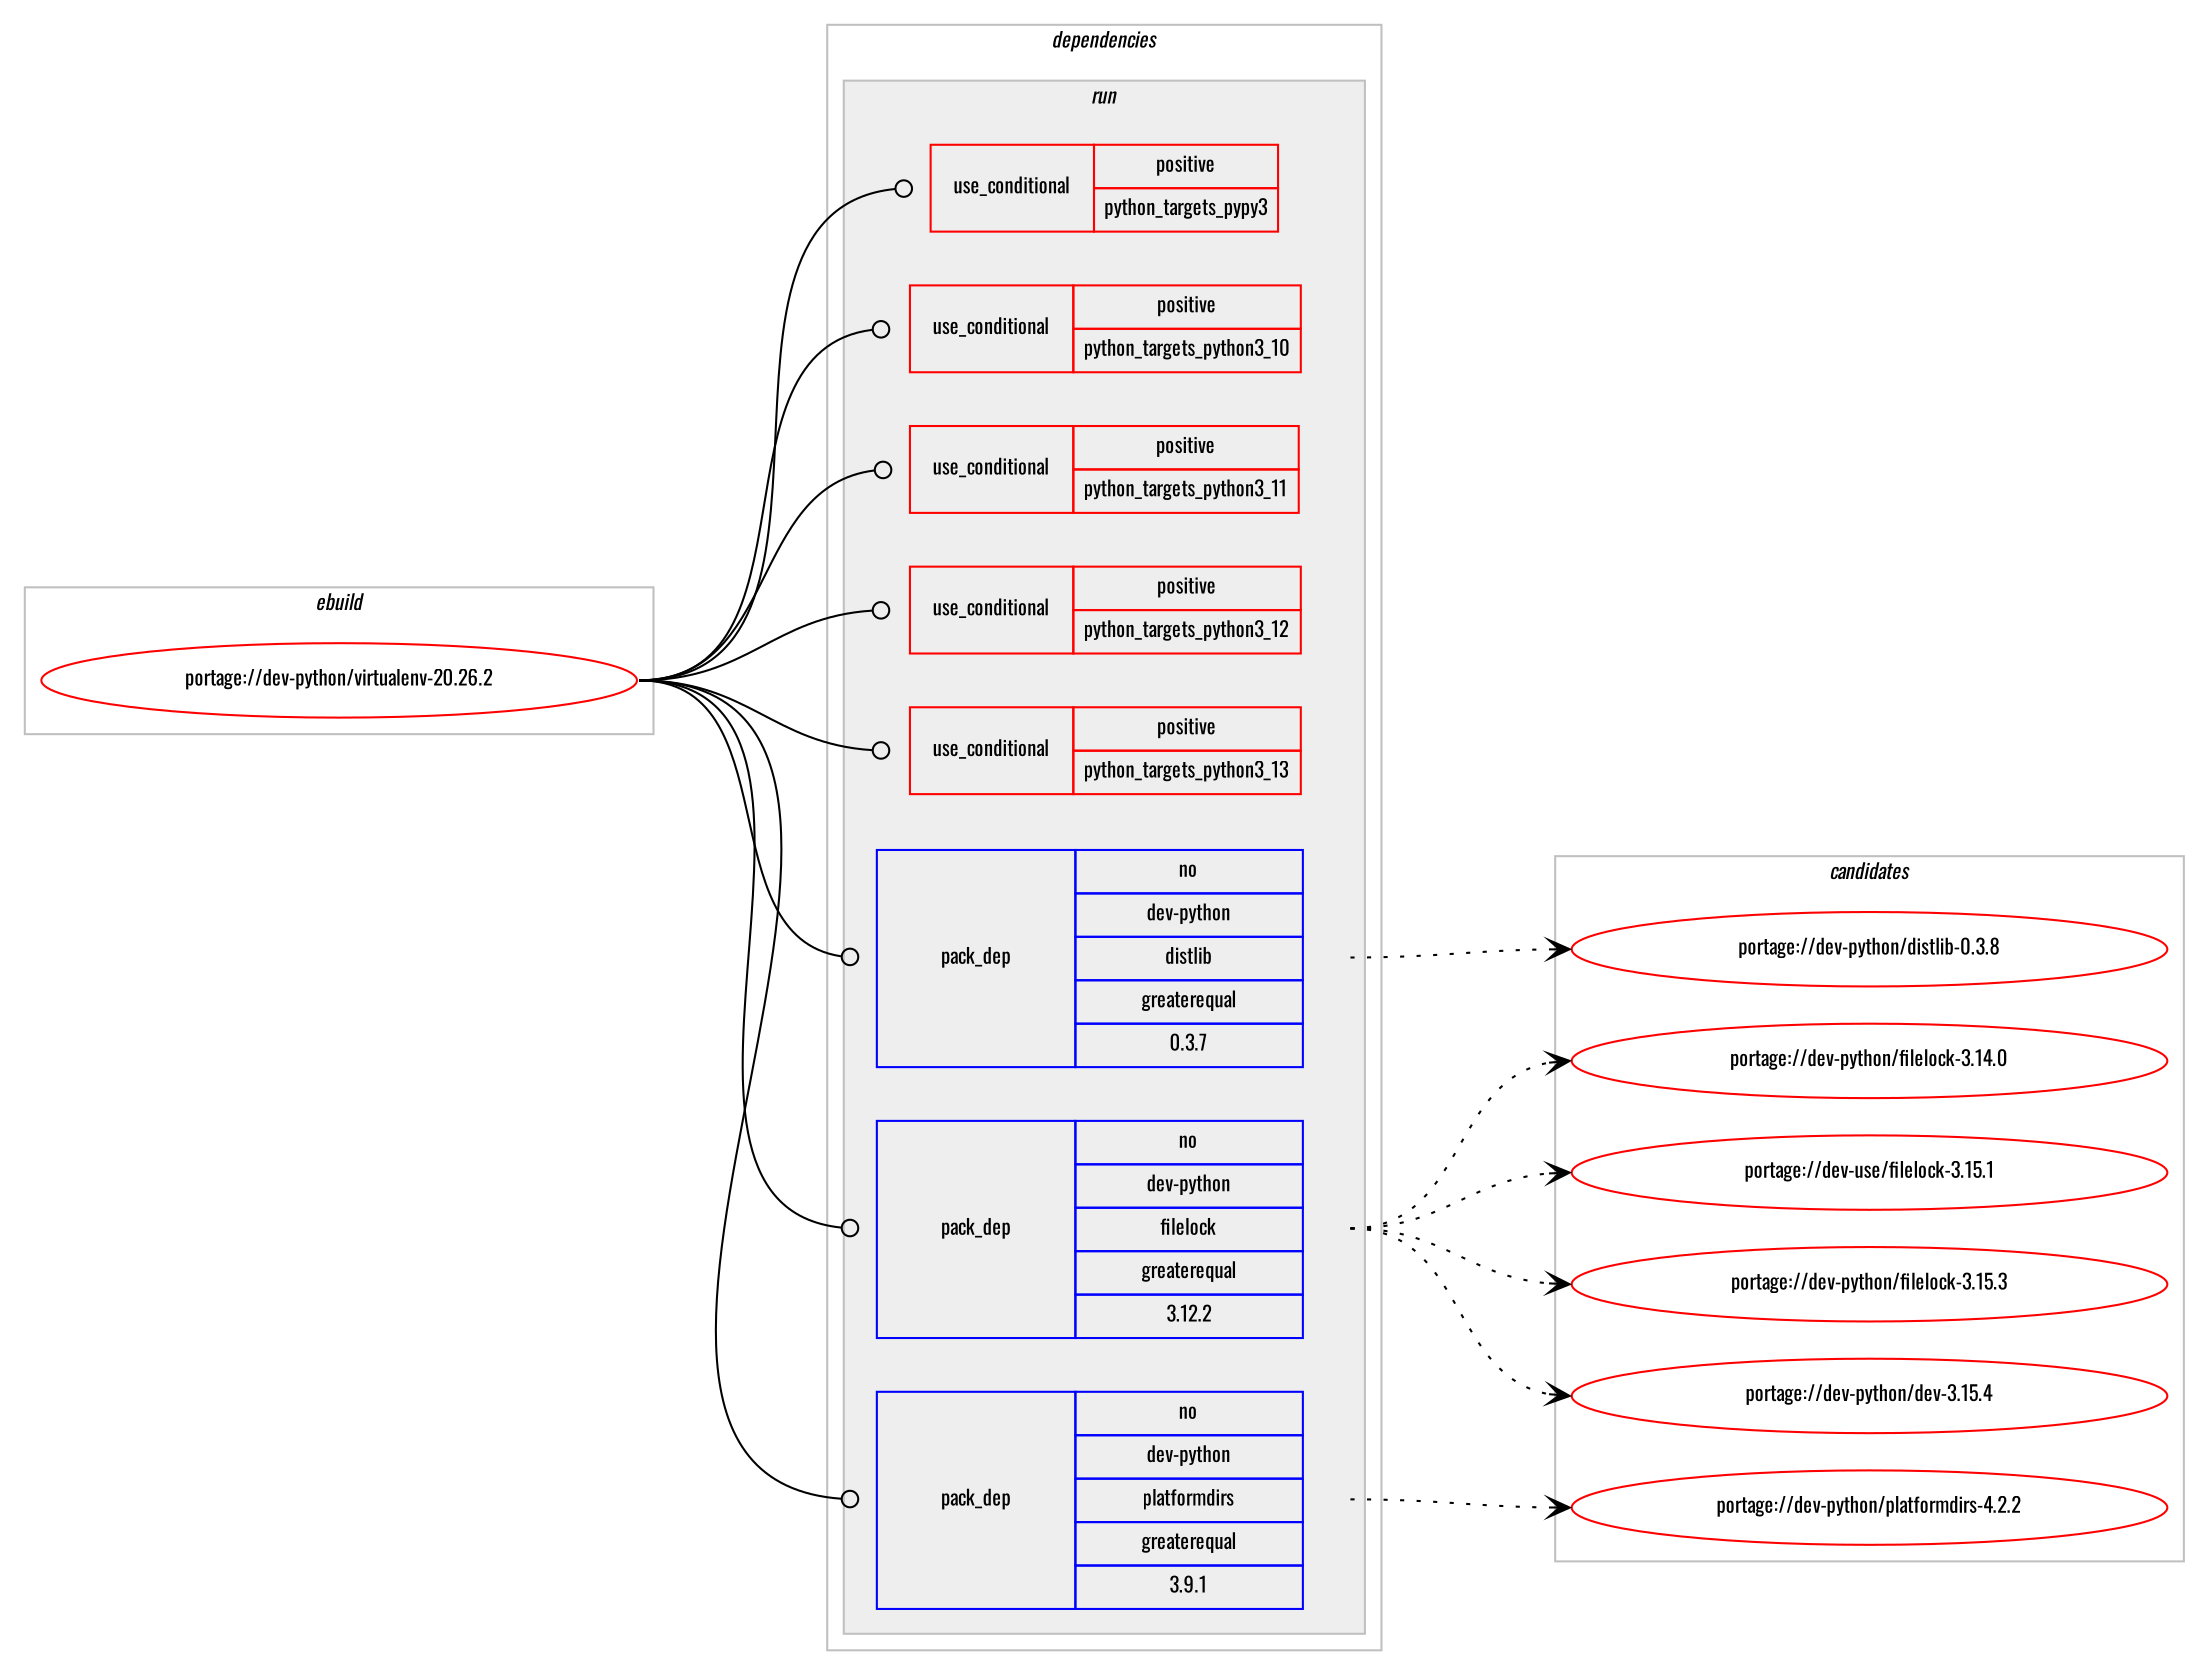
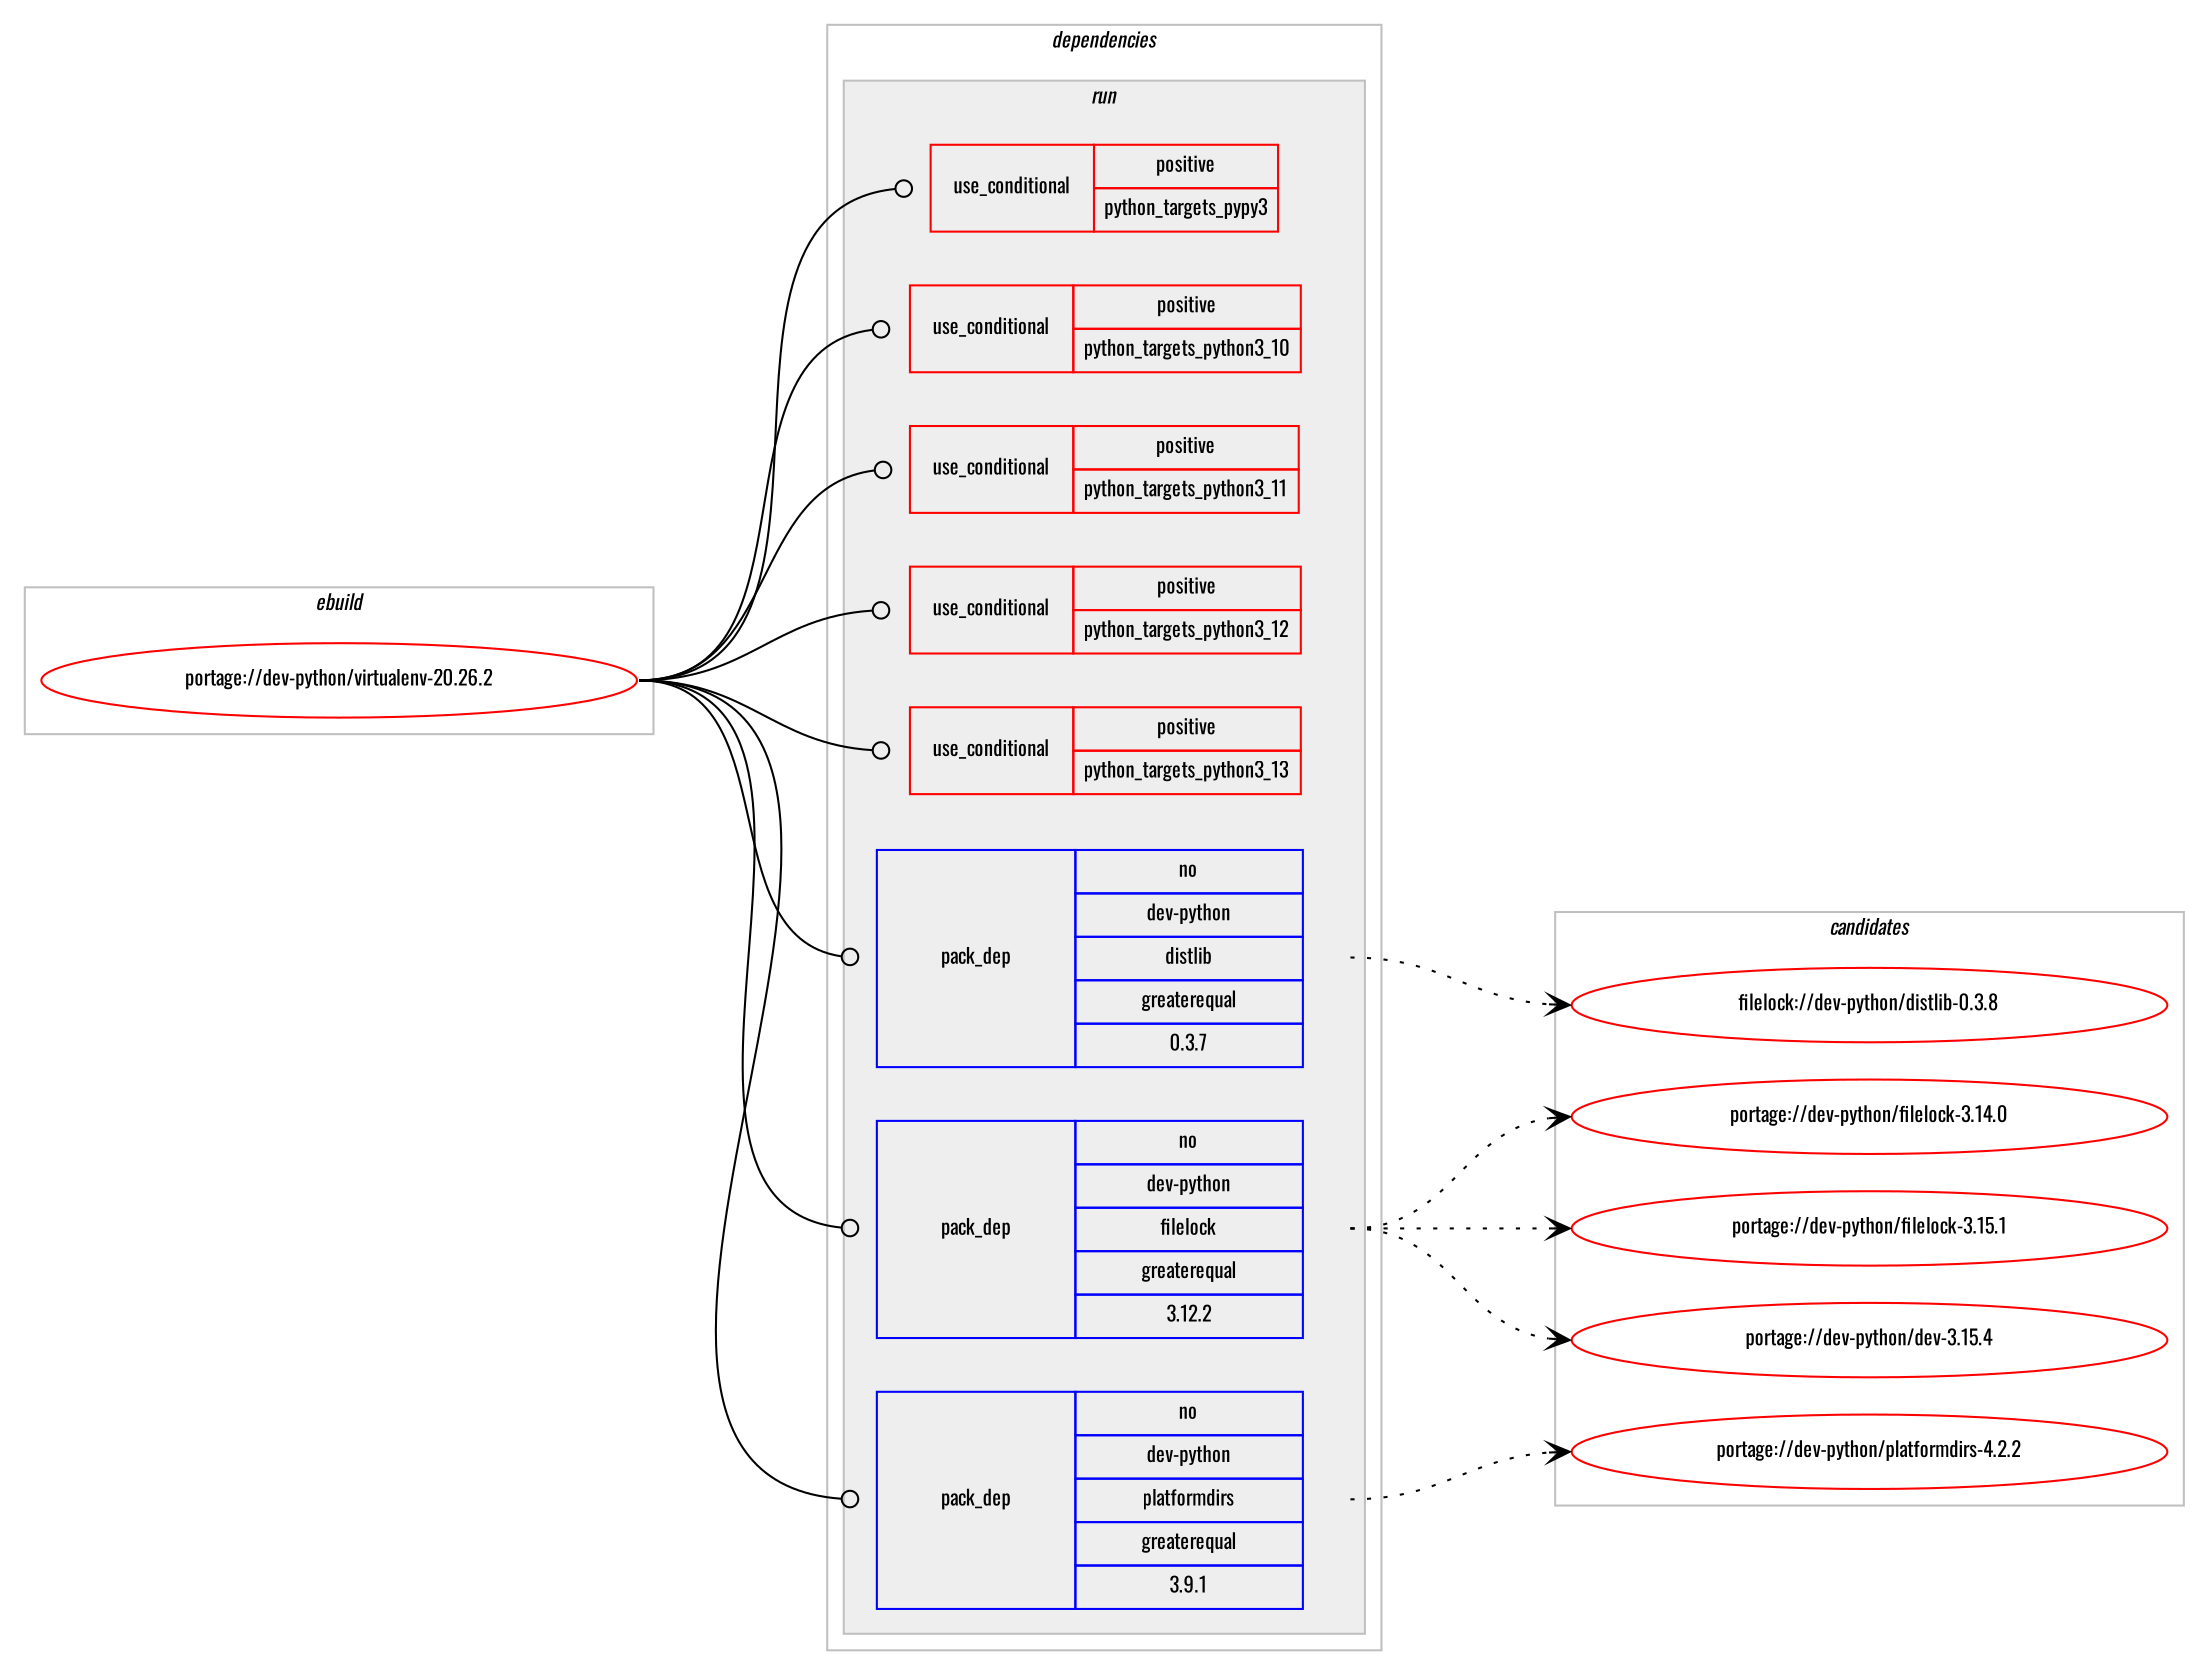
  digraph {
    compound=true
    concentrate=true
    fontname=Oswald
    fontsize=10
    newrank=true
    rankdir=LR
    ranksep=1.5
    node [color=red fontname=Oswald fontsize=10 shape=none]
    edge [arrowhead=odot fontname=Oswald headport=w style=solid tailport=e weight=20]
    n1 [label="portage://dev-python/virtualenv-20.26.2" width=4 shape=""]
    n2 [label=<<TABLE BORDER="0" CELLBORDER="1" CELLSPACING="0" CELLPADDING="4"><TR><TD ROWSPAN="3" CELLPADDING="10">use_conditional</TD></TR><TR><TD>positive</TD></TR><TR><TD>python_targets_pypy3</TD></TR></TABLE>>]
    n3 [label=<<TABLE BORDER="0" CELLBORDER="1" CELLSPACING="0" CELLPADDING="4"><TR><TD ROWSPAN="3" CELLPADDING="10">use_conditional</TD></TR><TR><TD>positive</TD></TR><TR><TD>python_targets_python3_10</TD></TR></TABLE>>]
    n4 [label=<<TABLE BORDER="0" CELLBORDER="1" CELLSPACING="0" CELLPADDING="4"><TR><TD ROWSPAN="3" CELLPADDING="10">use_conditional</TD></TR><TR><TD>positive</TD></TR><TR><TD>python_targets_python3_11</TD></TR></TABLE>>]
    n5 [label=<<TABLE BORDER="0" CELLBORDER="1" CELLSPACING="0" CELLPADDING="4"><TR><TD ROWSPAN="3" CELLPADDING="10">use_conditional</TD></TR><TR><TD>positive</TD></TR><TR><TD>python_targets_python3_12</TD></TR></TABLE>>]
    n6 [label=<<TABLE BORDER="0" CELLBORDER="1" CELLSPACING="0" CELLPADDING="4"><TR><TD ROWSPAN="3" CELLPADDING="10">use_conditional</TD></TR><TR><TD>positive</TD></TR><TR><TD>python_targets_python3_13</TD></TR></TABLE>>]
    n7 [color=blue label=<<TABLE BORDER="0" CELLBORDER="1" CELLSPACING="0" CELLPADDING="4" WIDTH="220"><TR><TD ROWSPAN="6" CELLPADDING="30">pack_dep</TD></TR><TR><TD WIDTH="110">no</TD></TR><TR><TD>dev-python</TD></TR><TR><TD>distlib</TD></TR><TR><TD>greaterequal</TD></TR><TR><TD>0.3.7</TD></TR></TABLE>>]
    n8 [color=blue label=<<TABLE BORDER="0" CELLBORDER="1" CELLSPACING="0" CELLPADDING="4" WIDTH="220"><TR><TD ROWSPAN="6" CELLPADDING="30">pack_dep</TD></TR><TR><TD WIDTH="110">no</TD></TR><TR><TD>dev-python</TD></TR><TR><TD>filelock</TD></TR><TR><TD>greaterequal</TD></TR><TR><TD>3.12.2</TD></TR></TABLE>>]
    n9 [color=blue label=<<TABLE BORDER="0" CELLBORDER="1" CELLSPACING="0" CELLPADDING="4" WIDTH="220"><TR><TD ROWSPAN="6" CELLPADDING="30">pack_dep</TD></TR><TR><TD WIDTH="110">no</TD></TR><TR><TD>dev-python</TD></TR><TR><TD>platformdirs</TD></TR><TR><TD>greaterequal</TD></TR><TR><TD>3.9.1</TD></TR></TABLE>>]
-   n10 [label="portage://dev-python/distlib-0.3.8" width=4 shape=""]
+   n10 [label="filelock://dev-python/distlib-0.3.8" width=4 shape=""]
    n11 [label="portage://dev-python/filelock-3.14.0" width=4 shape=""]
-   n12 [label="portage://dev-use/filelock-3.15.1" width=4 shape=""]
-   n13 [label="portage://dev-python/filelock-3.15.3" width=4 shape=""]
+   n12 [label="portage://dev-python/filelock-3.15.1" width=4 shape=""]
    n14 [label="portage://dev-python/dev-3.15.4" width=4 shape=""]
    n15 [label="portage://dev-python/platformdirs-4.2.2" width=4 shape=""]
    subgraph cluster_1 {
      color=gray
      label=<<i>ebuild</i>>
      rank=same
      n1
    }
    subgraph cluster_2 {
      color=gray
      label=<<i>dependencies</i>>
      subgraph cluster_3 {
        color=gray
        fillcolor="#eeeeee"
        label=<<i>compile</i>>
        style=filled
      }
      subgraph cluster_4 {
        color=gray
        fillcolor="#eeeeee"
        label=<<i>compile and run</i>>
        style=filled
      }
      subgraph cluster_5 {
        color=gray
        fillcolor="#eeeeee"
        label=<<i>run</i>>
        style=filled
        subgraph sub_6 {
          color=gray
          fillcolor="#eeeeee"
          label=<<i>run</i>>
          style=filled
          n2
        }
        subgraph sub_7 {
          color=gray
          fillcolor="#eeeeee"
          label=<<i>run</i>>
          style=filled
          n3
        }
        subgraph sub_8 {
          color=gray
          fillcolor="#eeeeee"
          label=<<i>run</i>>
          style=filled
          n4
        }
        subgraph sub_9 {
          color=gray
          fillcolor="#eeeeee"
          label=<<i>run</i>>
          style=filled
          n5
        }
        subgraph sub_10 {
          color=gray
          fillcolor="#eeeeee"
          label=<<i>run</i>>
          style=filled
          n6
        }
        subgraph sub_11 {
          color=gray
          fillcolor="#eeeeee"
          label=<<i>run</i>>
          style=filled
          n7
        }
        subgraph sub_12 {
          color=gray
          fillcolor="#eeeeee"
          label=<<i>run</i>>
          style=filled
          n8
        }
        subgraph sub_13 {
          color=gray
          fillcolor="#eeeeee"
          label=<<i>run</i>>
          style=filled
          n9
        }
      }
    }
    subgraph cluster_14 {
      color=gray
      label=<<i>candidates</i>>
      rank=same
      subgraph sub_15 {
        color=black
        label=<<i>candidates</i>>
        nodesep=1
        rank=same
        n10
      }
      subgraph sub_16 {
        color=black
        label=<<i>candidates</i>>
        nodesep=1
        rank=same
        n11
        n12
-       n13
        n14
      }
      subgraph sub_17 {
        color=black
        label=<<i>candidates</i>>
        nodesep=1
        rank=same
        n15
      }
    }
    n1 -> n2
    n1 -> n3
    n1 -> n4
    n1 -> n5
    n1 -> n6
    n1 -> n7
    n1 -> n8
    n1 -> n9
    n7 -> n10 [arrowhead=vee style=dotted weight=100]
    n8 -> n11 [arrowhead=vee style=dotted weight=100]
    n8 -> n12 [arrowhead=vee style=dotted weight=100]
-   n8 -> n13 [arrowhead=vee style=dotted weight=100]
    n8 -> n14 [arrowhead=vee style=dotted weight=100]
    n9 -> n15 [arrowhead=vee style=dotted weight=100]
  }
